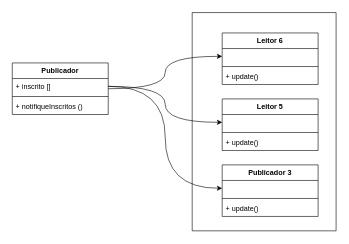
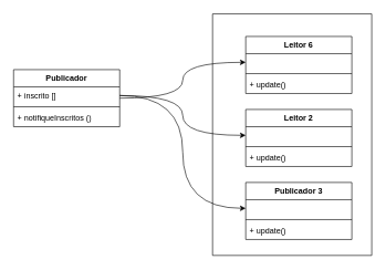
  <mxCell id="0" />
  <mxCell id="1" parent="0" />
  <mxCell id="2" style="edgeStyle=orthogonalEdgeStyle;rounded=0;orthogonalLoop=1;jettySize=auto;html=1;curved=1;" edge="1" parent="1" source="3" target="8"><mxGeometry relative="1" as="geometry" /></mxCell>
  <mxCell id="3" value="Publicador" style="swimlane;fontStyle=1;align=center;verticalAlign=top;childLayout=stackLayout;horizontal=1;startSize=26;horizontalStack=0;resizeParent=1;resizeParentMax=0;resizeLast=0;collapsible=1;marginBottom=0;whiteSpace=wrap;html=1;" vertex="1" parent="1"><mxGeometry x="20" y="104" width="160" height="86" as="geometry" /></mxCell>
  <mxCell id="4" value="+ inscrito []" style="text;strokeColor=none;fillColor=none;align=left;verticalAlign=top;spacingLeft=4;spacingRight=4;overflow=hidden;rotatable=0;points=[[0,0.5],[1,0.5]];portConstraint=eastwest;whiteSpace=wrap;html=1;" vertex="1" parent="3"><mxGeometry y="26" width="160" height="26" as="geometry" /></mxCell>
  <mxCell id="5" value="" style="line;strokeWidth=1;fillColor=none;align=left;verticalAlign=middle;spacingTop=-1;spacingLeft=3;spacingRight=3;rotatable=0;labelPosition=right;points=[];portConstraint=eastwest;strokeColor=inherit;" vertex="1" parent="3"><mxGeometry y="52" width="160" height="8" as="geometry" /></mxCell>
  <mxCell id="6" value="+ notifiqueInscritos ()" style="text;strokeColor=none;fillColor=none;align=left;verticalAlign=top;spacingLeft=4;spacingRight=4;overflow=hidden;rotatable=0;points=[[0,0.5],[1,0.5]];portConstraint=eastwest;whiteSpace=wrap;html=1;" vertex="1" parent="3"><mxGeometry y="60" width="160" height="26" as="geometry" /></mxCell>
  <mxCell id="7" value="Leitor 6" style="swimlane;fontStyle=1;align=center;verticalAlign=top;childLayout=stackLayout;horizontal=1;startSize=26;horizontalStack=0;resizeParent=1;resizeParentMax=0;resizeLast=0;collapsible=1;marginBottom=0;whiteSpace=wrap;html=1;" vertex="1" parent="1"><mxGeometry x="370" y="54" width="160" height="86" as="geometry" /></mxCell>
  <mxCell id="8" value="&amp;nbsp;&amp;nbsp;" style="text;strokeColor=none;fillColor=none;align=left;verticalAlign=top;spacingLeft=4;spacingRight=4;overflow=hidden;rotatable=0;points=[[0,0.5],[1,0.5]];portConstraint=eastwest;whiteSpace=wrap;html=1;" vertex="1" parent="7"><mxGeometry y="26" width="160" height="26" as="geometry" /></mxCell>
  <mxCell id="9" value="" style="line;strokeWidth=1;fillColor=none;align=left;verticalAlign=middle;spacingTop=-1;spacingLeft=3;spacingRight=3;rotatable=0;labelPosition=right;points=[];portConstraint=eastwest;strokeColor=inherit;" vertex="1" parent="7"><mxGeometry y="52" width="160" height="8" as="geometry" /></mxCell>
  <mxCell id="10" value="+ update()" style="text;strokeColor=none;fillColor=none;align=left;verticalAlign=top;spacingLeft=4;spacingRight=4;overflow=hidden;rotatable=0;points=[[0,0.5],[1,0.5]];portConstraint=eastwest;whiteSpace=wrap;html=1;" vertex="1" parent="7"><mxGeometry y="60" width="160" height="26" as="geometry" /></mxCell>
- <mxCell id="11" value="Leitor 5" style="swimlane;fontStyle=1;align=center;verticalAlign=top;childLayout=stackLayout;horizontal=1;startSize=26;horizontalStack=0;resizeParent=1;resizeParentMax=0;resizeLast=0;collapsible=1;marginBottom=0;whiteSpace=wrap;html=1;" vertex="1" parent="1"><mxGeometry x="370" y="164" width="160" height="86" as="geometry" /></mxCell>
+ <mxCell id="11" value="Leitor 2" style="swimlane;fontStyle=1;align=center;verticalAlign=top;childLayout=stackLayout;horizontal=1;startSize=26;horizontalStack=0;resizeParent=1;resizeParentMax=0;resizeLast=0;collapsible=1;marginBottom=0;whiteSpace=wrap;html=1;" vertex="1" parent="1"><mxGeometry x="370" y="164" width="160" height="86" as="geometry" /></mxCell>
  <mxCell id="12" value="&amp;nbsp;" style="text;strokeColor=none;fillColor=none;align=left;verticalAlign=top;spacingLeft=4;spacingRight=4;overflow=hidden;rotatable=0;points=[[0,0.5],[1,0.5]];portConstraint=eastwest;whiteSpace=wrap;html=1;" vertex="1" parent="11"><mxGeometry y="26" width="160" height="26" as="geometry" /></mxCell>
  <mxCell id="13" value="" style="line;strokeWidth=1;fillColor=none;align=left;verticalAlign=middle;spacingTop=-1;spacingLeft=3;spacingRight=3;rotatable=0;labelPosition=right;points=[];portConstraint=eastwest;strokeColor=inherit;" vertex="1" parent="11"><mxGeometry y="52" width="160" height="8" as="geometry" /></mxCell>
  <mxCell id="14" value="+ update()" style="text;strokeColor=none;fillColor=none;align=left;verticalAlign=top;spacingLeft=4;spacingRight=4;overflow=hidden;rotatable=0;points=[[0,0.5],[1,0.5]];portConstraint=eastwest;whiteSpace=wrap;html=1;" vertex="1" parent="11"><mxGeometry y="60" width="160" height="26" as="geometry" /></mxCell>
  <mxCell id="15" value="Publicador 3" style="swimlane;fontStyle=1;align=center;verticalAlign=top;childLayout=stackLayout;horizontal=1;startSize=26;horizontalStack=0;resizeParent=1;resizeParentMax=0;resizeLast=0;collapsible=1;marginBottom=0;whiteSpace=wrap;html=1;" vertex="1" parent="1"><mxGeometry x="370" y="274" width="160" height="86" as="geometry" /></mxCell>
  <mxCell id="16" value="&amp;nbsp;" style="text;strokeColor=none;fillColor=none;align=left;verticalAlign=top;spacingLeft=4;spacingRight=4;overflow=hidden;rotatable=0;points=[[0,0.5],[1,0.5]];portConstraint=eastwest;whiteSpace=wrap;html=1;" vertex="1" parent="15"><mxGeometry y="26" width="160" height="26" as="geometry" /></mxCell>
  <mxCell id="17" value="" style="line;strokeWidth=1;fillColor=none;align=left;verticalAlign=middle;spacingTop=-1;spacingLeft=3;spacingRight=3;rotatable=0;labelPosition=right;points=[];portConstraint=eastwest;strokeColor=inherit;" vertex="1" parent="15"><mxGeometry y="52" width="160" height="8" as="geometry" /></mxCell>
  <mxCell id="18" value="+ update()" style="text;strokeColor=none;fillColor=none;align=left;verticalAlign=top;spacingLeft=4;spacingRight=4;overflow=hidden;rotatable=0;points=[[0,0.5],[1,0.5]];portConstraint=eastwest;whiteSpace=wrap;html=1;" vertex="1" parent="15"><mxGeometry y="60" width="160" height="26" as="geometry" /></mxCell>
  <mxCell id="19" style="edgeStyle=orthogonalEdgeStyle;rounded=0;orthogonalLoop=1;jettySize=auto;html=1;entryX=0;entryY=0.5;entryDx=0;entryDy=0;curved=1;" edge="1" parent="1" source="4" target="16"><mxGeometry relative="1" as="geometry" /></mxCell>
  <mxCell id="20" style="edgeStyle=orthogonalEdgeStyle;rounded=0;orthogonalLoop=1;jettySize=auto;html=1;entryX=0;entryY=0.5;entryDx=0;entryDy=0;curved=1;" edge="1" parent="1" source="4" target="12"><mxGeometry relative="1" as="geometry" /></mxCell>
  <mxCell id="21" value="" style="verticalLabelPosition=bottom;verticalAlign=top;html=1;shape=mxgraph.basic.rect;fillColor2=none;strokeWidth=1;size=20;indent=5;fillColor=none;strokeColor=default;shadow=0;" vertex="1" parent="1"><mxGeometry x="320" y="20" width="240" height="364" as="geometry" /></mxCell>
